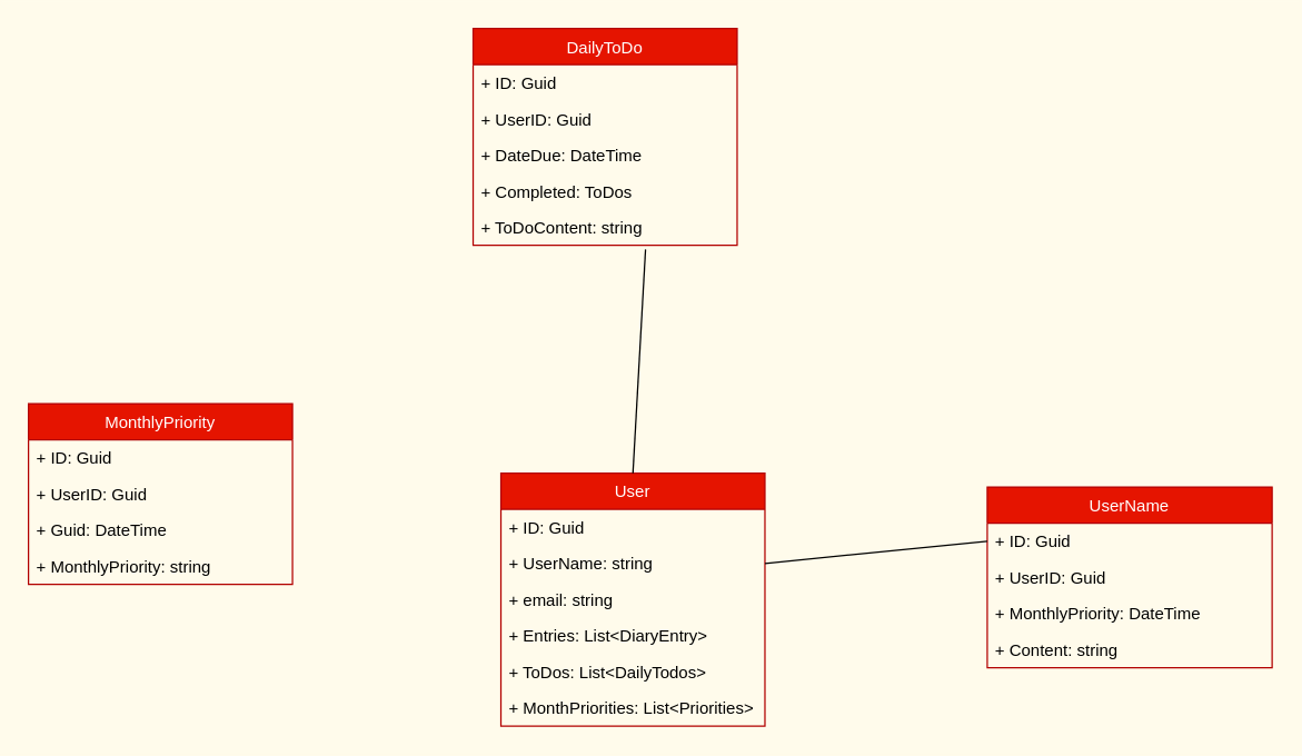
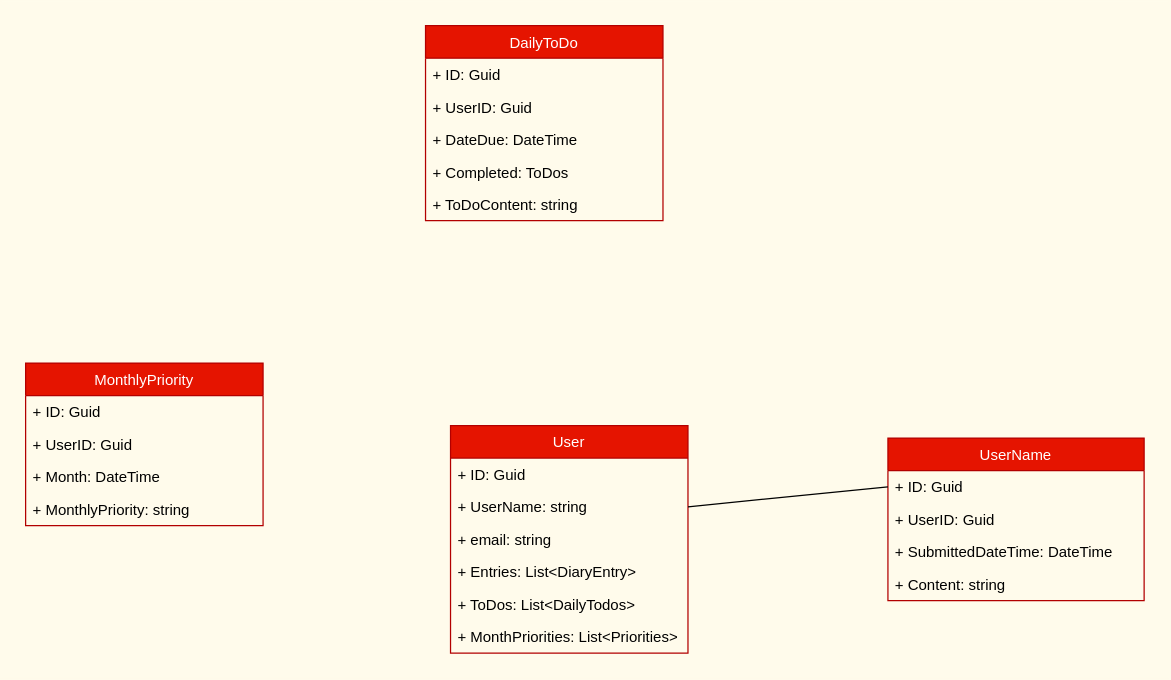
  <mxCell id="0" />
  <mxCell id="1" parent="0" />
  <mxCell id="2" value="User" style="swimlane;fontStyle=0;childLayout=stackLayout;horizontal=1;startSize=26;fillColor=#e51400;horizontalStack=0;resizeParent=1;resizeParentMax=0;resizeLast=0;collapsible=1;marginBottom=0;strokeColor=#B20000;fontColor=#ffffff;" vertex="1" parent="1"><mxGeometry x="360" y="340" width="190" height="182" as="geometry"><mxRectangle x="150" y="270" width="60" height="26" as="alternateBounds" /></mxGeometry></mxCell>
  <mxCell id="3" value="+ ID: Guid" style="text;strokeColor=none;fillColor=none;align=left;verticalAlign=top;spacingLeft=4;spacingRight=4;overflow=hidden;rotatable=0;points=[[0,0.5],[1,0.5]];portConstraint=eastwest;" vertex="1" parent="2"><mxGeometry y="26" width="190" height="26" as="geometry" /></mxCell>
  <mxCell id="4" value="+ UserName: string" style="text;strokeColor=none;fillColor=none;align=left;verticalAlign=top;spacingLeft=4;spacingRight=4;overflow=hidden;rotatable=0;points=[[0,0.5],[1,0.5]];portConstraint=eastwest;" vertex="1" parent="2"><mxGeometry y="52" width="190" height="26" as="geometry" /></mxCell>
  <mxCell id="5" value="+ email: string" style="text;strokeColor=none;fillColor=none;align=left;verticalAlign=top;spacingLeft=4;spacingRight=4;overflow=hidden;rotatable=0;points=[[0,0.5],[1,0.5]];portConstraint=eastwest;" vertex="1" parent="2"><mxGeometry y="78" width="190" height="26" as="geometry" /></mxCell>
  <mxCell id="6" value="+ Entries: List&lt;DiaryEntry&gt;" style="text;strokeColor=none;fillColor=none;align=left;verticalAlign=top;spacingLeft=4;spacingRight=4;overflow=hidden;rotatable=0;points=[[0,0.5],[1,0.5]];portConstraint=eastwest;" vertex="1" parent="2"><mxGeometry y="104" width="190" height="26" as="geometry" /></mxCell>
  <mxCell id="7" value="+ ToDos: List&lt;DailyTodos&gt;" style="text;strokeColor=none;fillColor=none;align=left;verticalAlign=top;spacingLeft=4;spacingRight=4;overflow=hidden;rotatable=0;points=[[0,0.5],[1,0.5]];portConstraint=eastwest;" vertex="1" parent="2"><mxGeometry y="130" width="190" height="26" as="geometry" /></mxCell>
  <mxCell id="8" value="+ MonthPriorities: List&lt;Priorities&gt;&#10;" style="text;strokeColor=none;fillColor=none;align=left;verticalAlign=top;spacingLeft=4;spacingRight=4;overflow=hidden;rotatable=0;points=[[0,0.5],[1,0.5]];portConstraint=eastwest;" vertex="1" parent="2"><mxGeometry y="156" width="190" height="26" as="geometry" /></mxCell>
  <mxCell id="9" value="UserName" style="swimlane;fontStyle=0;childLayout=stackLayout;horizontal=1;startSize=26;fillColor=#e51400;horizontalStack=0;resizeParent=1;resizeParentMax=0;resizeLast=0;collapsible=1;marginBottom=0;strokeColor=#B20000;fontColor=#ffffff;" vertex="1" parent="1"><mxGeometry x="710" y="350" width="205" height="130" as="geometry"><mxRectangle x="150" y="270" width="60" height="26" as="alternateBounds" /></mxGeometry></mxCell>
  <mxCell id="10" value="+ ID: Guid" style="text;align=left;verticalAlign=top;spacingLeft=4;spacingRight=4;overflow=hidden;rotatable=0;points=[[0,0.5],[1,0.5]];portConstraint=eastwest;" vertex="1" parent="9"><mxGeometry y="26" width="205" height="26" as="geometry" /></mxCell>
  <mxCell id="11" value="+ UserID: Guid" style="text;strokeColor=none;fillColor=none;align=left;verticalAlign=top;spacingLeft=4;spacingRight=4;overflow=hidden;rotatable=0;points=[[0,0.5],[1,0.5]];portConstraint=eastwest;" vertex="1" parent="9"><mxGeometry y="52" width="205" height="26" as="geometry" /></mxCell>
- <mxCell id="12" value="+ MonthlyPriority: DateTime" style="text;strokeColor=none;fillColor=none;align=left;verticalAlign=top;spacingLeft=4;spacingRight=4;overflow=hidden;rotatable=0;points=[[0,0.5],[1,0.5]];portConstraint=eastwest;" vertex="1" parent="9"><mxGeometry y="78" width="205" height="26" as="geometry" /></mxCell>
+ <mxCell id="12" value="+ SubmittedDateTime: DateTime" style="text;strokeColor=none;fillColor=none;align=left;verticalAlign=top;spacingLeft=4;spacingRight=4;overflow=hidden;rotatable=0;points=[[0,0.5],[1,0.5]];portConstraint=eastwest;" vertex="1" parent="9"><mxGeometry y="78" width="205" height="26" as="geometry" /></mxCell>
  <mxCell id="13" value="+ Content: string" style="text;strokeColor=none;fillColor=none;align=left;verticalAlign=top;spacingLeft=4;spacingRight=4;overflow=hidden;rotatable=0;points=[[0,0.5],[1,0.5]];portConstraint=eastwest;" vertex="1" parent="9"><mxGeometry y="104" width="205" height="26" as="geometry" /></mxCell>
  <mxCell id="14" value="" style="endArrow=none;html=1;rounded=0;entryX=0;entryY=0.5;entryDx=0;entryDy=0;exitX=1;exitY=0.5;exitDx=0;exitDy=0;" edge="1" parent="1" source="4" target="10"><mxGeometry width="50" height="50" relative="1" as="geometry"><mxPoint x="479" y="180" as="sourcePoint" /><mxPoint x="529" y="130" as="targetPoint" /></mxGeometry></mxCell>
  <mxCell id="15" value="DailyToDo" style="swimlane;fontStyle=0;childLayout=stackLayout;horizontal=1;startSize=26;fillColor=#e51400;horizontalStack=0;resizeParent=1;resizeParentMax=0;resizeLast=0;collapsible=1;marginBottom=0;strokeColor=#B20000;fontColor=#ffffff;" vertex="1" parent="1"><mxGeometry x="340" y="20" width="190" height="156" as="geometry"><mxRectangle x="150" y="270" width="60" height="26" as="alternateBounds" /></mxGeometry></mxCell>
  <mxCell id="16" value="+ ID: Guid" style="text;strokeColor=none;fillColor=none;align=left;verticalAlign=top;spacingLeft=4;spacingRight=4;overflow=hidden;rotatable=0;points=[[0,0.5],[1,0.5]];portConstraint=eastwest;" vertex="1" parent="15"><mxGeometry y="26" width="190" height="26" as="geometry" /></mxCell>
  <mxCell id="17" value="+ UserID: Guid" style="text;strokeColor=none;fillColor=none;align=left;verticalAlign=top;spacingLeft=4;spacingRight=4;overflow=hidden;rotatable=0;points=[[0,0.5],[1,0.5]];portConstraint=eastwest;" vertex="1" parent="15"><mxGeometry y="52" width="190" height="26" as="geometry" /></mxCell>
  <mxCell id="18" value="+ DateDue: DateTime" style="text;strokeColor=none;fillColor=none;align=left;verticalAlign=top;spacingLeft=4;spacingRight=4;overflow=hidden;rotatable=0;points=[[0,0.5],[1,0.5]];portConstraint=eastwest;" vertex="1" parent="15"><mxGeometry y="78" width="190" height="26" as="geometry" /></mxCell>
  <mxCell id="19" value="+ Completed: ToDos" style="text;strokeColor=none;fillColor=none;align=left;verticalAlign=top;spacingLeft=4;spacingRight=4;overflow=hidden;rotatable=0;points=[[0,0.5],[1,0.5]];portConstraint=eastwest;" vertex="1" parent="15"><mxGeometry y="104" width="190" height="26" as="geometry" /></mxCell>
  <mxCell id="20" value="+ ToDoContent: string" style="text;strokeColor=none;fillColor=none;align=left;verticalAlign=top;spacingLeft=4;spacingRight=4;overflow=hidden;rotatable=0;points=[[0,0.5],[1,0.5]];portConstraint=eastwest;" vertex="1" parent="15"><mxGeometry y="130" width="190" height="26" as="geometry" /></mxCell>
- <mxCell id="21" value="" style="endArrow=none;html=1;rounded=0;entryX=0.653;entryY=1.115;entryDx=0;entryDy=0;exitX=0.5;exitY=0;exitDx=0;exitDy=0;entryPerimeter=0;" edge="1" parent="1" source="2" target="20"><mxGeometry width="50" height="50" relative="1" as="geometry"><mxPoint x="340" y="246" as="sourcePoint" /><mxPoint x="490" y="240" as="targetPoint" /><Array as="points" /></mxGeometry></mxCell>
  <mxCell id="22" value="MonthlyPriority" style="swimlane;fontStyle=0;childLayout=stackLayout;horizontal=1;startSize=26;fillColor=#e51400;horizontalStack=0;resizeParent=1;resizeParentMax=0;resizeLast=0;collapsible=1;marginBottom=0;strokeColor=#B20000;fontColor=#ffffff;" vertex="1" parent="1"><mxGeometry x="20" y="290" width="190" height="130" as="geometry"><mxRectangle x="150" y="270" width="60" height="26" as="alternateBounds" /></mxGeometry></mxCell>
  <mxCell id="23" value="+ ID: Guid" style="text;strokeColor=none;fillColor=none;align=left;verticalAlign=top;spacingLeft=4;spacingRight=4;overflow=hidden;rotatable=0;points=[[0,0.5],[1,0.5]];portConstraint=eastwest;" vertex="1" parent="22"><mxGeometry y="26" width="190" height="26" as="geometry" /></mxCell>
  <mxCell id="24" value="+ UserID: Guid" style="text;strokeColor=none;fillColor=none;align=left;verticalAlign=top;spacingLeft=4;spacingRight=4;overflow=hidden;rotatable=0;points=[[0,0.5],[1,0.5]];portConstraint=eastwest;" vertex="1" parent="22"><mxGeometry y="52" width="190" height="26" as="geometry" /></mxCell>
- <mxCell id="25" value="+ Guid: DateTime" style="text;strokeColor=none;fillColor=none;align=left;verticalAlign=top;spacingLeft=4;spacingRight=4;overflow=hidden;rotatable=0;points=[[0,0.5],[1,0.5]];portConstraint=eastwest;" vertex="1" parent="22"><mxGeometry y="78" width="190" height="26" as="geometry" /></mxCell>
+ <mxCell id="25" value="+ Month: DateTime" style="text;strokeColor=none;fillColor=none;align=left;verticalAlign=top;spacingLeft=4;spacingRight=4;overflow=hidden;rotatable=0;points=[[0,0.5],[1,0.5]];portConstraint=eastwest;" vertex="1" parent="22"><mxGeometry y="78" width="190" height="26" as="geometry" /></mxCell>
  <mxCell id="26" value="+ MonthlyPriority: string" style="text;strokeColor=none;fillColor=none;align=left;verticalAlign=top;spacingLeft=4;spacingRight=4;overflow=hidden;rotatable=0;points=[[0,0.5],[1,0.5]];portConstraint=eastwest;" vertex="1" parent="22"><mxGeometry y="104" width="190" height="26" as="geometry" /></mxCell>
